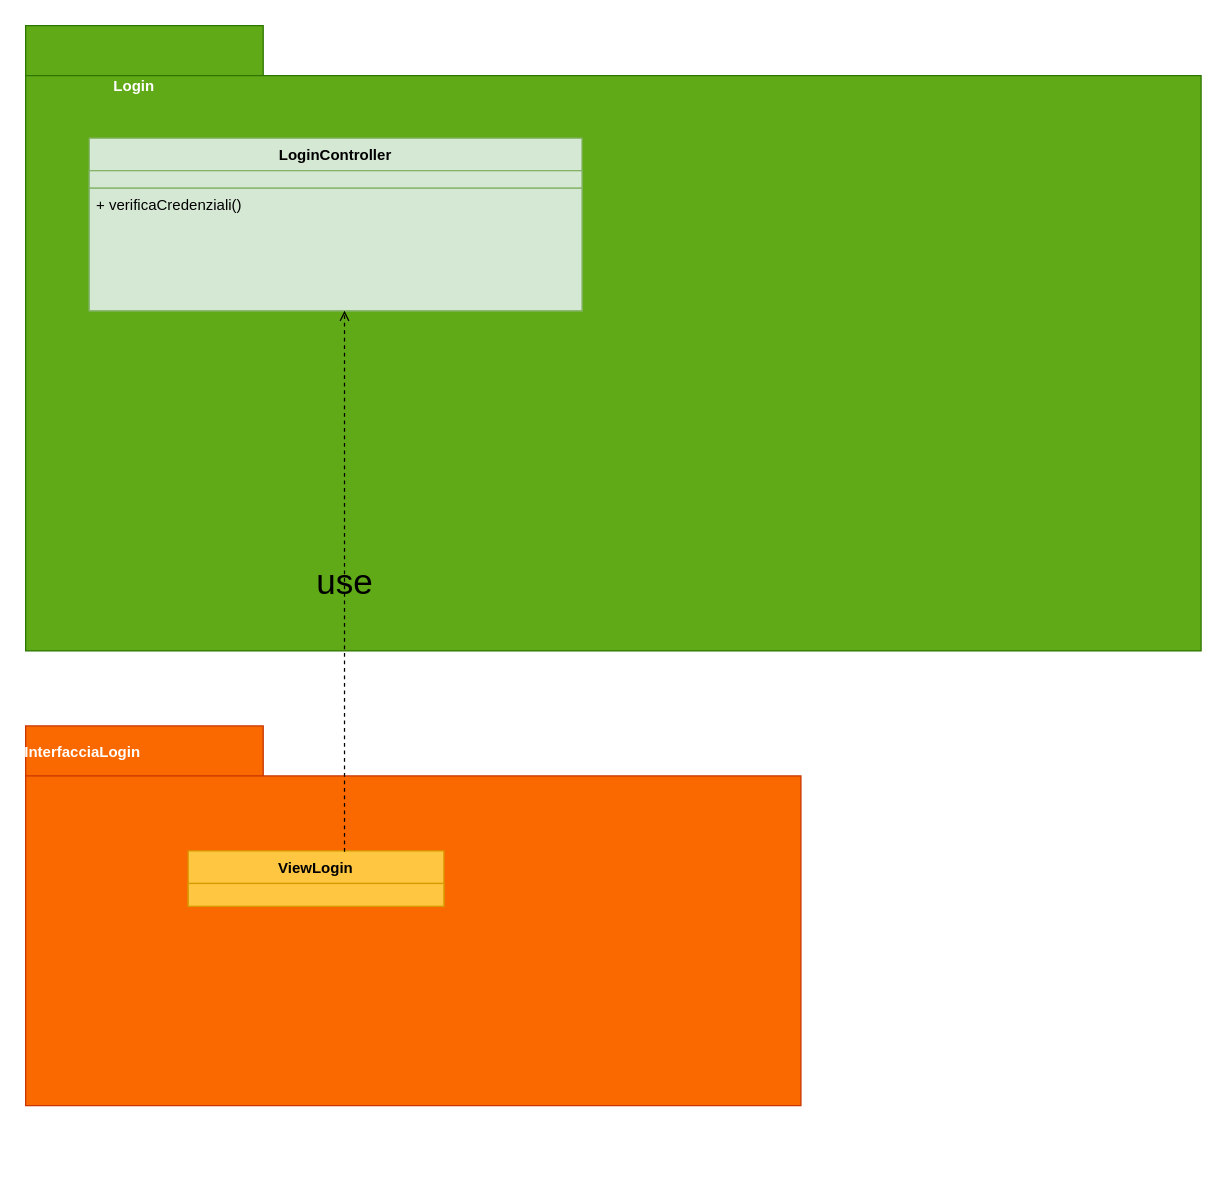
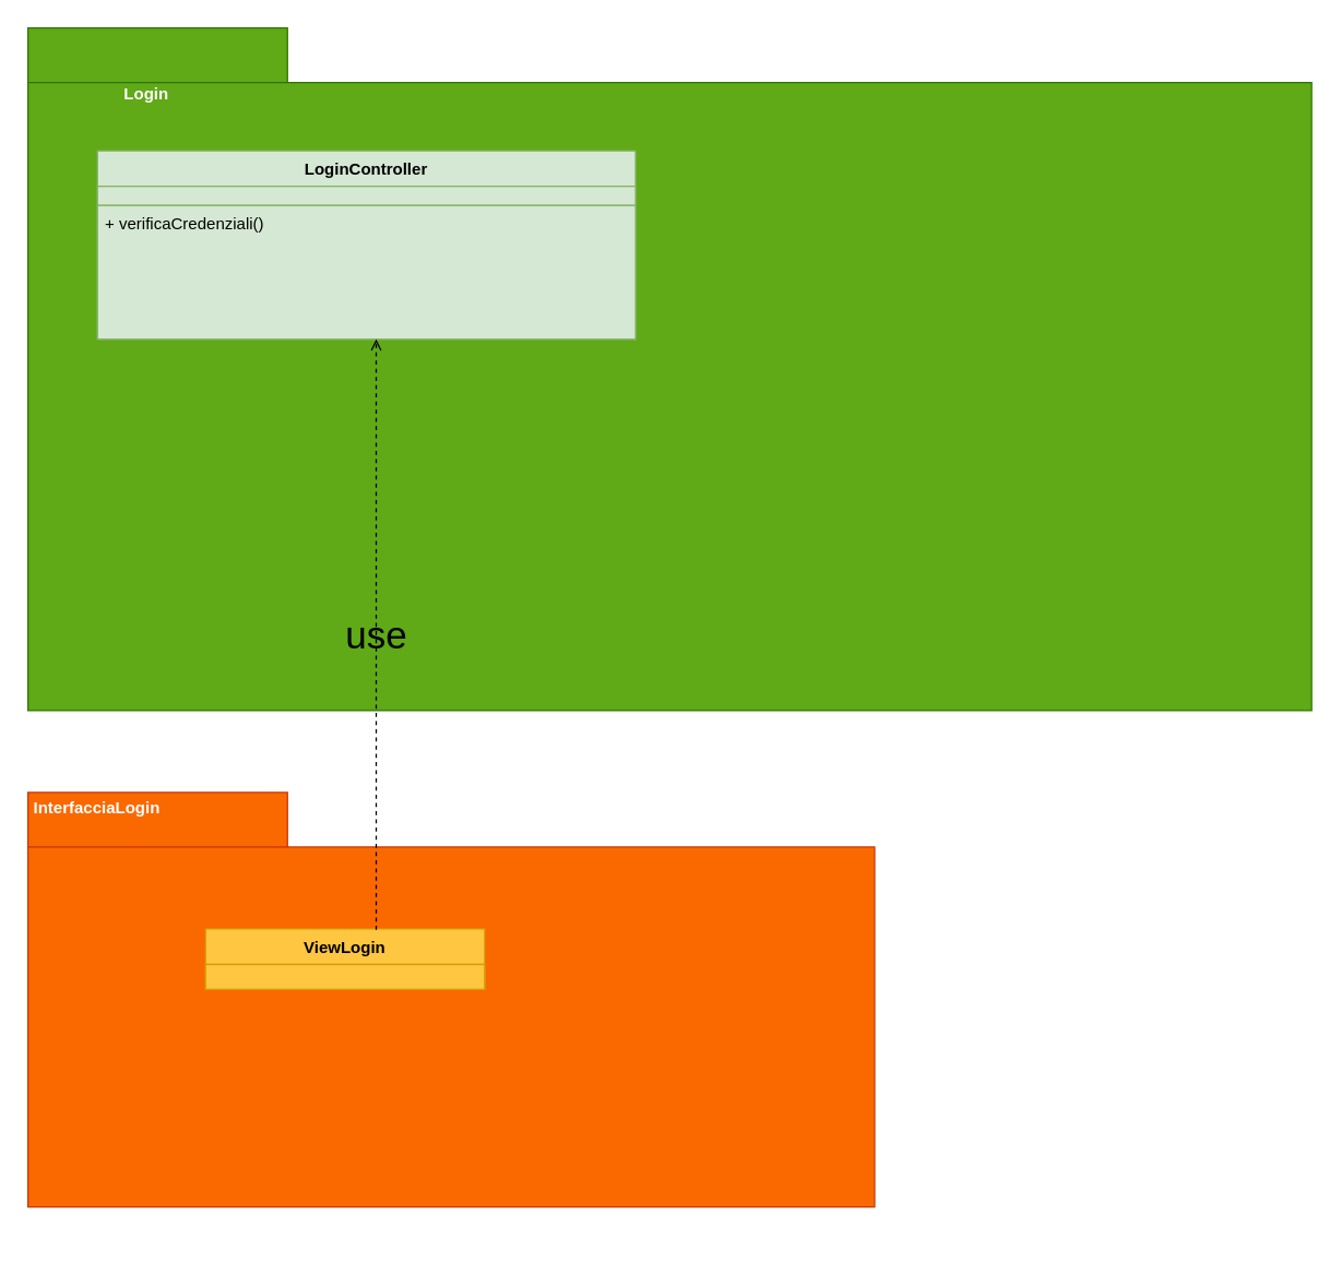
  <mxCell id="0" />
  <mxCell id="1" parent="0" />
  <mxCell id="2" value="" style="group" parent="1" vertex="1" connectable="0"><mxGeometry x="20" width="940" height="500" as="geometry" y="20" /></mxCell>
  <mxCell id="3" value="" style="shape=folder;fontStyle=1;spacingTop=10;tabWidth=190;tabHeight=40;tabPosition=left;html=1;fillColor=#60a917;strokeColor=#2D7600;fontColor=#ffffff;" parent="2" vertex="1"><mxGeometry width="940" height="500" as="geometry" /></mxCell>
  <mxCell id="4" value="Login" style="text;align=center;fontStyle=1;verticalAlign=middle;spacingLeft=3;spacingRight=3;rotatable=0;points=[[0,0.5],[1,0.5]];portConstraint=eastwest;fontColor=#FFFFFF;" parent="2" vertex="1"><mxGeometry x="17.209" y="30.845" width="139.535" height="33.333" as="geometry" /></mxCell>
  <mxCell id="5" value="LoginController" style="swimlane;fontStyle=1;align=center;verticalAlign=top;childLayout=stackLayout;horizontal=1;startSize=26;horizontalStack=0;resizeParent=1;resizeParentMax=0;resizeLast=0;collapsible=1;marginBottom=0;fillColor=#d5e8d4;strokeColor=#82b366;" parent="2" vertex="1"><mxGeometry x="50.847" y="90" width="394.068" height="138" as="geometry" /></mxCell>
  <mxCell id="6" value="" style="text;align=left;verticalAlign=top;spacingLeft=4;spacingRight=4;overflow=hidden;rotatable=0;points=[[0,0.5],[1,0.5]];portConstraint=eastwest;fillColor=#d5e8d4;strokeColor=#82b366;" parent="5" vertex="1"><mxGeometry y="26" width="394.068" height="14" as="geometry" /></mxCell>
  <mxCell id="7" value="+ verificaCredenziali()" style="text;strokeColor=#82b366;fillColor=#d5e8d4;align=left;verticalAlign=top;spacingLeft=4;spacingRight=4;overflow=hidden;rotatable=0;points=[[0,0.5],[1,0.5]];portConstraint=eastwest;" parent="5" vertex="1"><mxGeometry y="40" width="394.068" height="98" as="geometry" /></mxCell>
  <mxCell id="8" value="" style="group;fillColor=none;" parent="1" vertex="1" connectable="0"><mxGeometry x="20" y="580" width="620" height="340" as="geometry" /></mxCell>
  <mxCell id="9" value="" style="shape=folder;fontStyle=1;spacingTop=10;tabWidth=190;tabHeight=40;tabPosition=left;html=1;fillColor=#fa6800;strokeColor=#C73500;fontColor=#000000;" parent="8" vertex="1"><mxGeometry width="620" height="303.571" as="geometry" /></mxCell>
- <mxCell id="10" value="InterfacciaLogin    " style="text;align=center;fontStyle=1;verticalAlign=middle;spacingLeft=3;spacingRight=3;rotatable=0;points=[[0,0.5],[1,0.5]];portConstraint=eastwest;fontColor=#FFFFFF;" parent="8" vertex="1"><mxGeometry x="6.351" y="10.513" width="92.034" height="20.238" as="geometry" /></mxCell>
+ <mxCell id="10" value="InterfacciaLogin    " style="text;align=center;fontStyle=1;verticalAlign=middle;spacingLeft=3;spacingRight=3;rotatable=0;points=[[0,0.5],[1,0.5]];portConstraint=eastwest;fontColor=#FFFFFF;" parent="8" vertex="1"><mxGeometry x="11.351" y="0.513" width="92.034" height="20.238" as="geometry" /></mxCell>
  <mxCell id="11" value="ViewLogin" style="swimlane;fontStyle=1;align=center;verticalAlign=top;childLayout=stackLayout;horizontal=1;startSize=26;horizontalStack=0;resizeParent=1;resizeParentMax=0;resizeLast=0;collapsible=1;marginBottom=0;fillColor=#FFC642;strokeColor=#d79b00;" parent="8" vertex="1"><mxGeometry x="130.004" y="100" width="204.468" height="44.214" as="geometry" /></mxCell>
  <mxCell id="12" value="" style="text;strokeColor=#d79b00;fillColor=#FFC642;align=left;verticalAlign=top;spacingLeft=4;spacingRight=4;overflow=hidden;rotatable=0;points=[[0,0.5],[1,0.5]];portConstraint=eastwest;" parent="11" vertex="1"><mxGeometry y="26" width="204.468" height="18.214" as="geometry" /></mxCell>
  <mxCell id="13" value="use" style="edgeStyle=orthogonalEdgeStyle;rounded=0;orthogonalLoop=1;jettySize=auto;html=1;labelBackgroundColor=none;fontSize=28;endArrow=open;endFill=0;dashed=1;exitX=0.609;exitY=0.015;exitDx=0;exitDy=0;exitPerimeter=0;" parent="1" source="11" edge="1"><mxGeometry relative="1" as="geometry"><mxPoint x="275" y="248" as="targetPoint" /><mxPoint x="1140" y="125" as="sourcePoint" /><Array as="points"><mxPoint x="275" y="248" /></Array></mxGeometry></mxCell>
